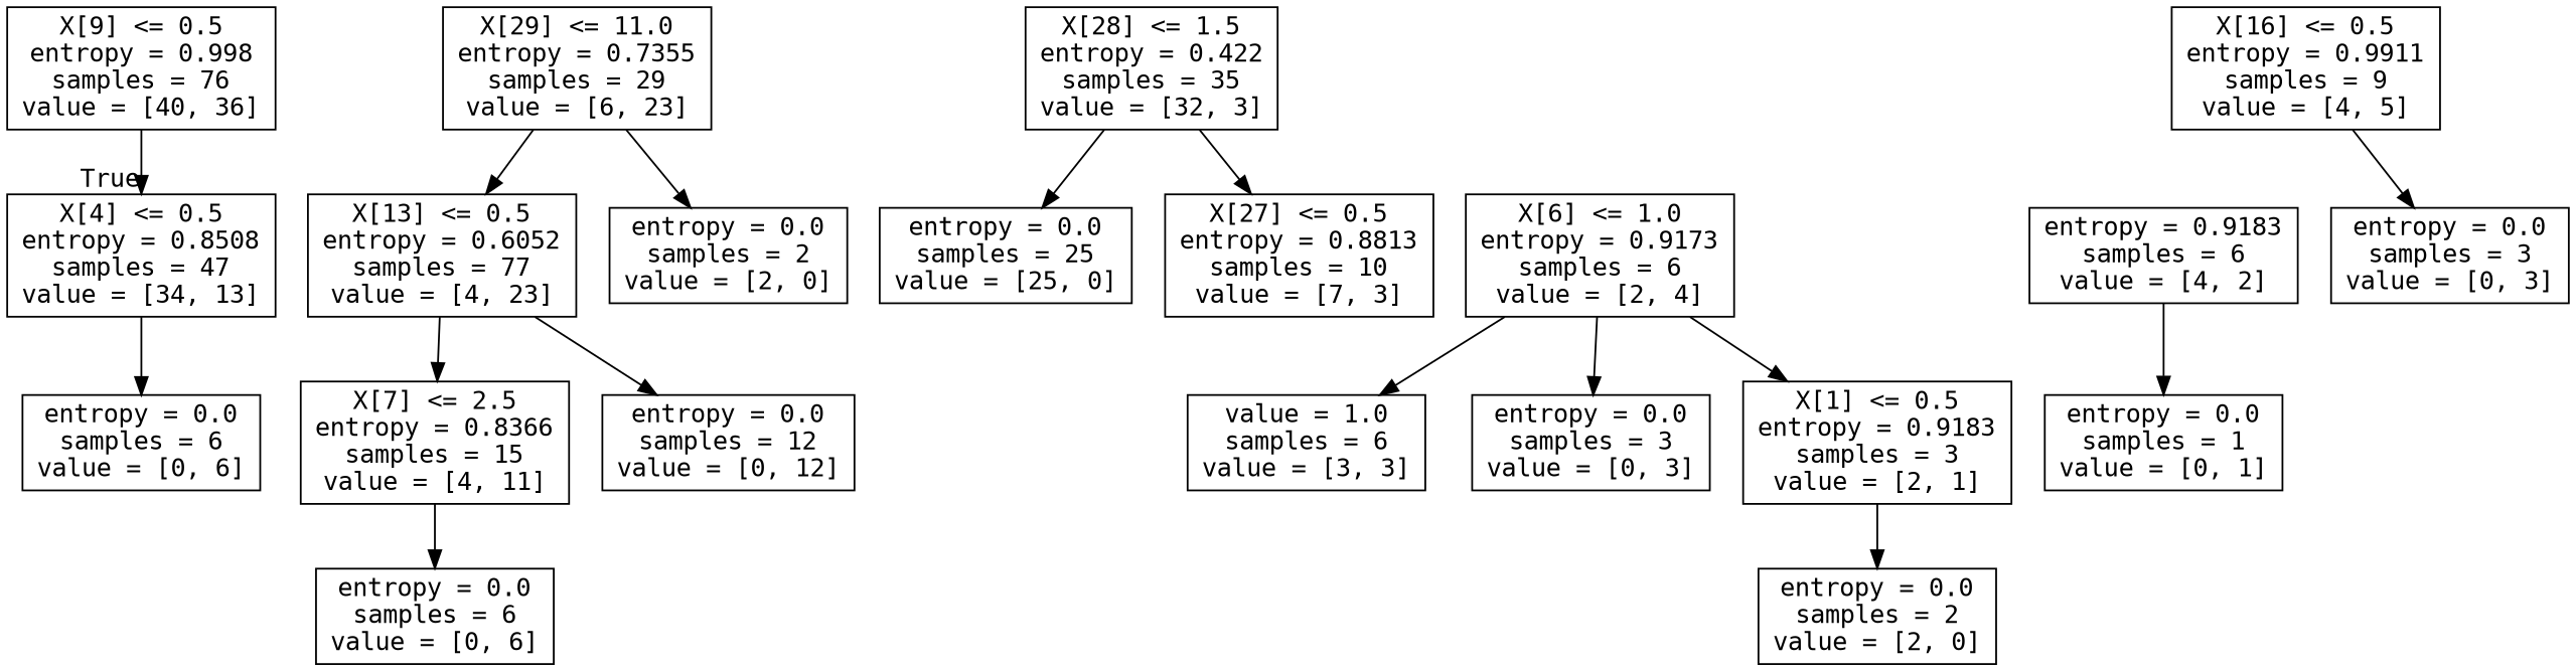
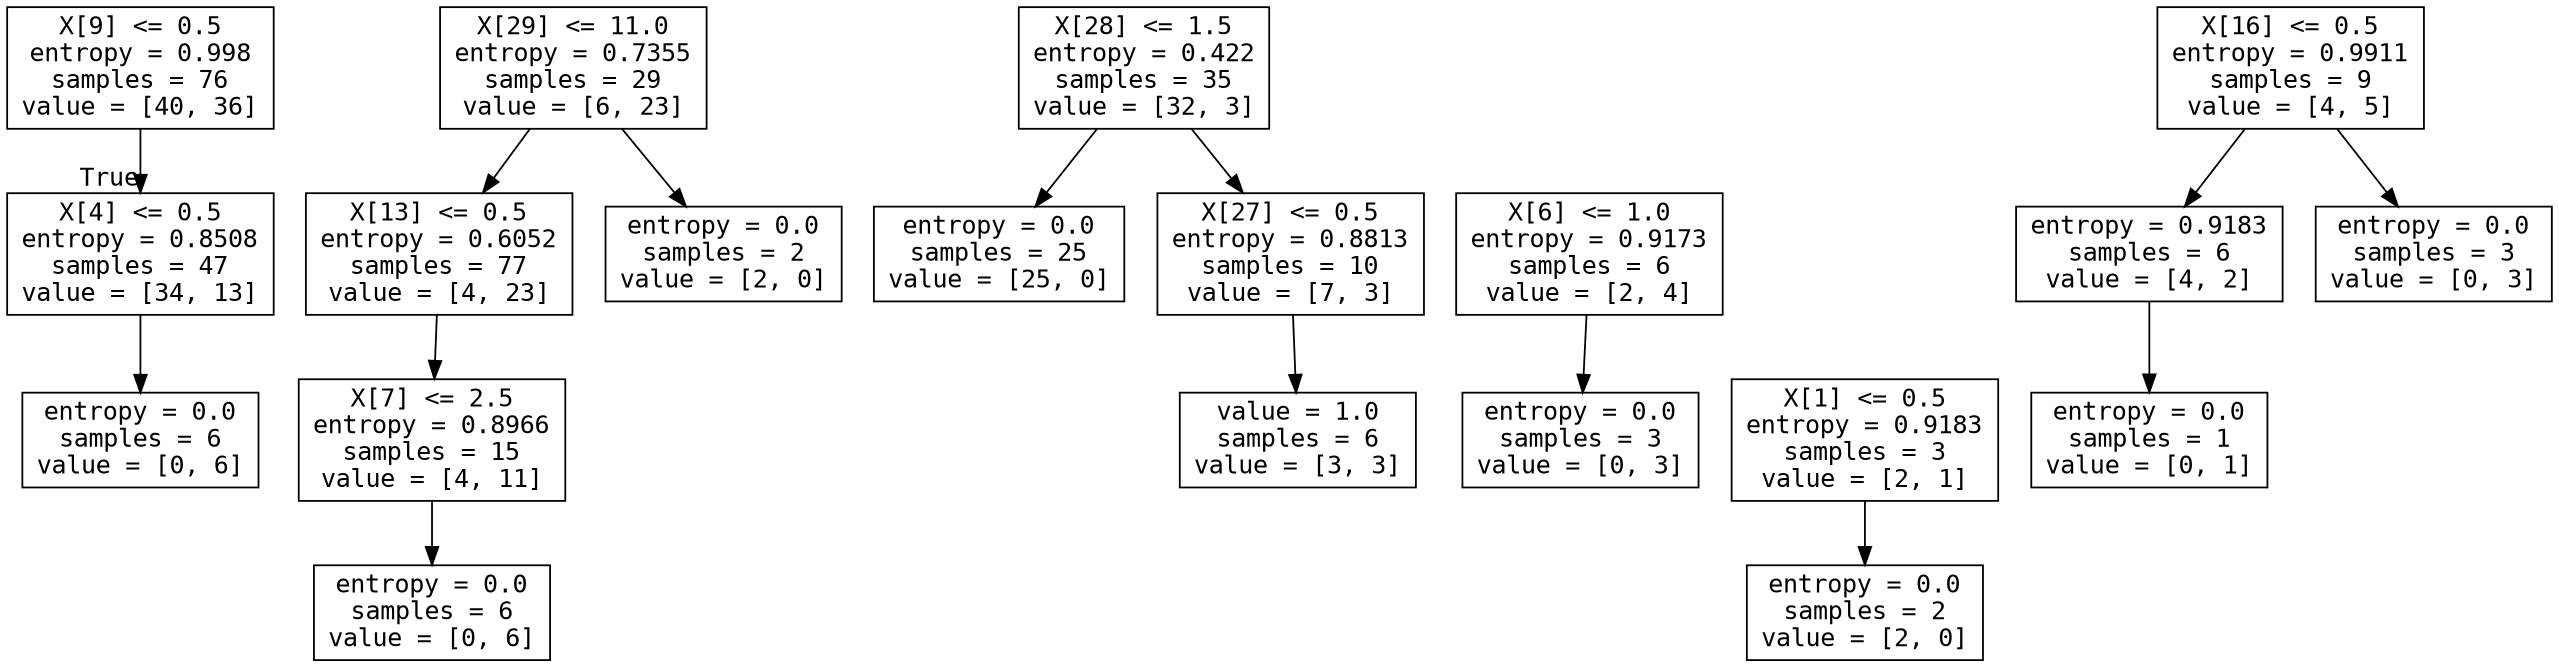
  digraph {
    fontname="DejaVu Sans Mono"
    node [fontname="DejaVu Sans Mono" shape=box]
    edge [fontname="DejaVu Sans Mono"]
    n1 [label="X[9] <= 0.5\nentropy = 0.998\nsamples = 76\nvalue = [40, 36]"]
    n2 [label="X[4] <= 0.5\nentropy = 0.8508\nsamples = 47\nvalue = [34, 13]"]
    n3 [label="entropy = 0.0\nsamples = 6\nvalue = [0, 6]"]
    n4 [label="X[29] <= 11.0\nentropy = 0.7355\nsamples = 29\nvalue = [6, 23]"]
    n5 [label="X[13] <= 0.5\nentropy = 0.6052\nsamples = 77\nvalue = [4, 23]"]
    n6 [label="entropy = 0.0\nsamples = 2\nvalue = [2, 0]"]
    n7 [label="X[28] <= 1.5\nentropy = 0.422\nsamples = 35\nvalue = [32, 3]"]
    n8 [label="entropy = 0.0\nsamples = 25\nvalue = [25, 0]"]
    n9 [label="X[27] <= 0.5\nentropy = 0.8813\nsamples = 10\nvalue = [7, 3]"]
    n10 [label="X[6] <= 1.0\nentropy = 0.9173\nsamples = 6\nvalue = [2, 4]"]
    n11 [label="entropy = 0.0\nsamples = 3\nvalue = [0, 3]"]
    n12 [label="X[1] <= 0.5\nentropy = 0.9183\nsamples = 3\nvalue = [2, 1]"]
    n13 [label="value = 1.0\nsamples = 6\nvalue = [3, 3]"]
    n14 [label="entropy = 0.0\nsamples = 2\nvalue = [2, 0]"]
    n15 [label="entropy = 0.0\nsamples = 1\nvalue = [0, 1]"]
-   n16 [label="X[7] <= 2.5\nentropy = 0.8366\nsamples = 15\nvalue = [4, 11]"]
-   n17 [label="entropy = 0.0\nsamples = 12\nvalue = [0, 12]"]
+   n16 [label="X[7] <= 2.5\nentropy = 0.8966\nsamples = 15\nvalue = [4, 11]"]
    n18 [label="entropy = 0.0\nsamples = 6\nvalue = [0, 6]"]
    n19 [label="X[16] <= 0.5\nentropy = 0.9911\nsamples = 9\nvalue = [4, 5]"]
    n20 [label="entropy = 0.9183\nsamples = 6\nvalue = [4, 2]"]
    n21 [label="entropy = 0.0\nsamples = 3\nvalue = [0, 3]"]
    n1 -> n2 [headlabel=True labelangle=45 labeldistance=2.5]
    n2 -> n3
    n4 -> n5
    n4 -> n6
    n5 -> n16
-   n5 -> n17
    n7 -> n8
    n7 -> n9
-   n10 -> n13
+   n9 -> n13
    n10 -> n11
-   n10 -> n12
    n12 -> n14
    n16 -> n18
+   n19 -> n20
    n19 -> n21
    n20 -> n15
  }
